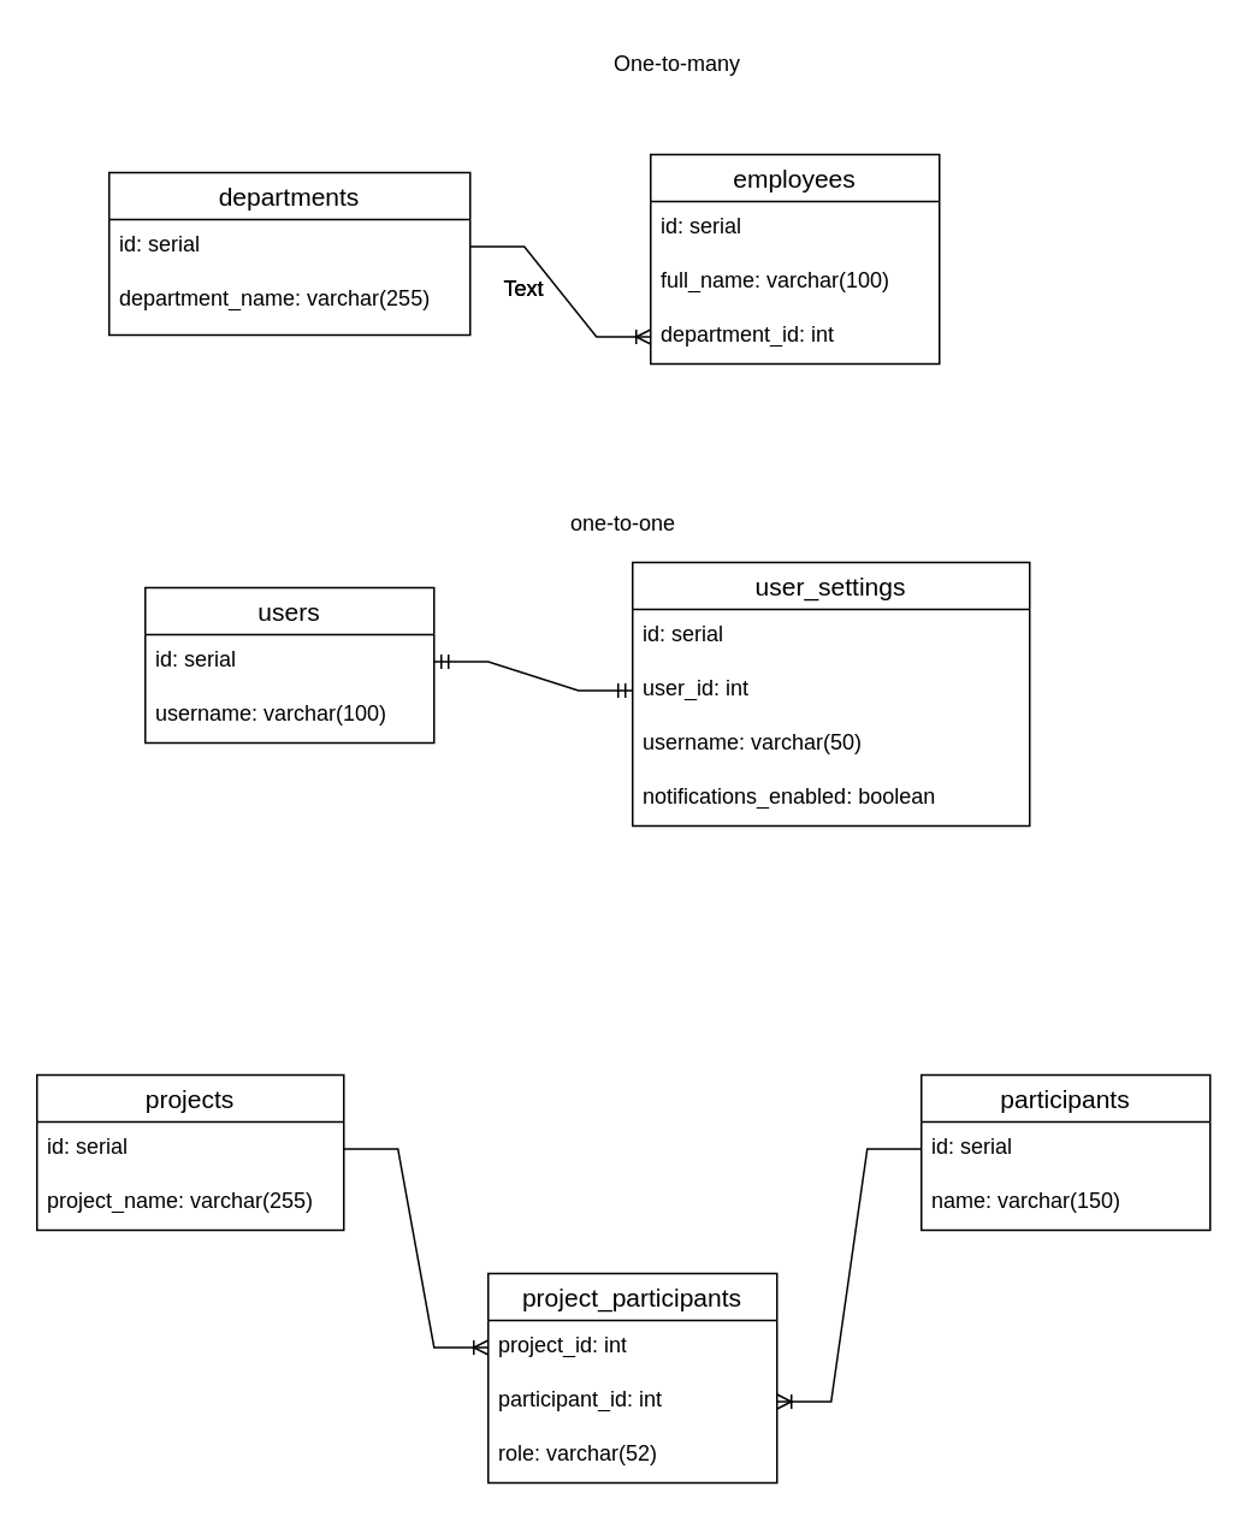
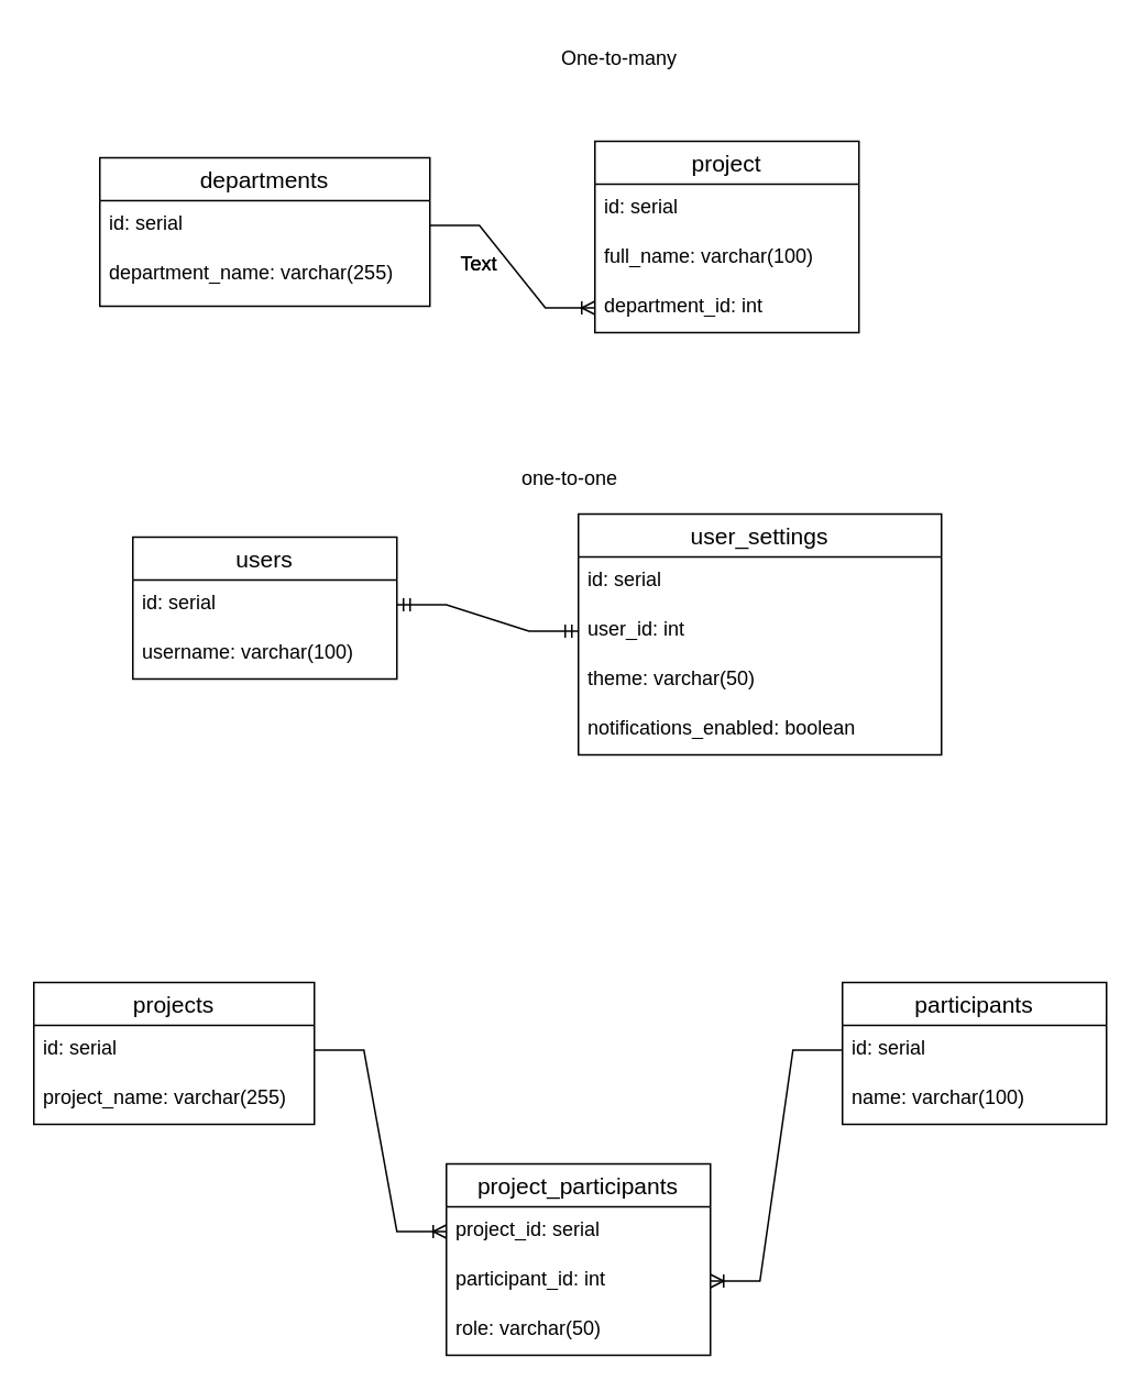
  <mxCell id="0" />
  <mxCell id="1" parent="0" />
  <mxCell id="2" value="departments" style="swimlane;fontStyle=0;childLayout=stackLayout;horizontal=1;startSize=26;horizontalStack=0;resizeParent=1;resizeParentMax=0;resizeLast=0;collapsible=1;marginBottom=0;align=center;fontSize=14;" vertex="1" parent="1"><mxGeometry x="60" y="95" width="200" height="90" as="geometry" /></mxCell>
  <mxCell id="3" value="id: serial" style="text;strokeColor=none;fillColor=none;spacingLeft=4;spacingRight=4;overflow=hidden;rotatable=0;points=[[0,0.5],[1,0.5]];portConstraint=eastwest;fontSize=12;whiteSpace=wrap;html=1;" vertex="1" parent="2"><mxGeometry y="26" width="200" height="30" as="geometry" /></mxCell>
  <mxCell id="4" value="department_name: varchar(255)" style="text;strokeColor=none;fillColor=none;spacingLeft=4;spacingRight=4;overflow=hidden;rotatable=0;points=[[0,0.5],[1,0.5]];portConstraint=eastwest;fontSize=12;whiteSpace=wrap;html=1;" vertex="1" parent="2"><mxGeometry y="56" width="200" height="34" as="geometry" /></mxCell>
- <mxCell id="5" value="employees" style="swimlane;fontStyle=0;childLayout=stackLayout;horizontal=1;startSize=26;horizontalStack=0;resizeParent=1;resizeParentMax=0;resizeLast=0;collapsible=1;marginBottom=0;align=center;fontSize=14;" vertex="1" parent="1"><mxGeometry x="360" y="85" width="160" height="116" as="geometry" /></mxCell>
+ <mxCell id="5" value="project" style="swimlane;fontStyle=0;childLayout=stackLayout;horizontal=1;startSize=26;horizontalStack=0;resizeParent=1;resizeParentMax=0;resizeLast=0;collapsible=1;marginBottom=0;align=center;fontSize=14;" vertex="1" parent="1"><mxGeometry x="360" y="85" width="160" height="116" as="geometry" /></mxCell>
  <mxCell id="6" value="id: serial" style="text;strokeColor=none;fillColor=none;spacingLeft=4;spacingRight=4;overflow=hidden;rotatable=0;points=[[0,0.5],[1,0.5]];portConstraint=eastwest;fontSize=12;whiteSpace=wrap;html=1;" vertex="1" parent="5"><mxGeometry y="26" width="160" height="30" as="geometry" /></mxCell>
  <mxCell id="7" value="full_name: varchar(100)" style="text;strokeColor=none;fillColor=none;spacingLeft=4;spacingRight=4;overflow=hidden;rotatable=0;points=[[0,0.5],[1,0.5]];portConstraint=eastwest;fontSize=12;whiteSpace=wrap;html=1;" vertex="1" parent="5"><mxGeometry y="56" width="160" height="30" as="geometry" /></mxCell>
  <mxCell id="8" value="department_id: int" style="text;strokeColor=none;fillColor=none;spacingLeft=4;spacingRight=4;overflow=hidden;rotatable=0;points=[[0,0.5],[1,0.5]];portConstraint=eastwest;fontSize=12;whiteSpace=wrap;html=1;" vertex="1" parent="5"><mxGeometry y="86" width="160" height="30" as="geometry" /></mxCell>
  <mxCell id="9" value="" style="edgeStyle=entityRelationEdgeStyle;fontSize=12;html=1;endArrow=ERoneToMany;rounded=0;exitX=1;exitY=0.5;exitDx=0;exitDy=0;entryX=0;entryY=0.5;entryDx=0;entryDy=0;" edge="1" parent="1" source="3" target="8"><mxGeometry width="100" height="100" relative="1" as="geometry"><mxPoint x="260" y="255" as="sourcePoint" /><mxPoint x="360" y="155" as="targetPoint" /></mxGeometry></mxCell>
  <mxCell id="10" value="Text" style="text;html=1;align=center;verticalAlign=middle;whiteSpace=wrap;rounded=0;" vertex="1" parent="1"><mxGeometry x="260" y="145" width="60" height="30" as="geometry" /></mxCell>
  <mxCell id="11" value="Text" style="text;html=1;align=center;verticalAlign=middle;whiteSpace=wrap;rounded=0;" vertex="1" parent="1"><mxGeometry x="260" y="145" width="60" height="30" as="geometry" /></mxCell>
  <mxCell id="12" value="Text" style="text;html=1;align=center;verticalAlign=middle;whiteSpace=wrap;rounded=0;" vertex="1" parent="1"><mxGeometry x="260" y="145" width="60" height="30" as="geometry" /></mxCell>
  <mxCell id="13" value="One-to-many" style="text;html=1;align=center;verticalAlign=middle;whiteSpace=wrap;rounded=0;" vertex="1" parent="1"><mxGeometry x="325" y="20" width="100" height="30" as="geometry" /></mxCell>
  <mxCell id="14" value="one-to-one" style="text;html=1;align=center;verticalAlign=middle;whiteSpace=wrap;rounded=0;" vertex="1" parent="1"><mxGeometry x="270" y="275" width="150" height="30" as="geometry" /></mxCell>
  <mxCell id="15" value="users" style="swimlane;fontStyle=0;childLayout=stackLayout;horizontal=1;startSize=26;horizontalStack=0;resizeParent=1;resizeParentMax=0;resizeLast=0;collapsible=1;marginBottom=0;align=center;fontSize=14;" vertex="1" parent="1"><mxGeometry x="80" y="325" width="160" height="86" as="geometry" /></mxCell>
  <mxCell id="16" value="id: serial" style="text;strokeColor=none;fillColor=none;spacingLeft=4;spacingRight=4;overflow=hidden;rotatable=0;points=[[0,0.5],[1,0.5]];portConstraint=eastwest;fontSize=12;whiteSpace=wrap;html=1;" vertex="1" parent="15"><mxGeometry y="26" width="160" height="30" as="geometry" /></mxCell>
  <mxCell id="17" value="username: varchar(100)" style="text;strokeColor=none;fillColor=none;spacingLeft=4;spacingRight=4;overflow=hidden;rotatable=0;points=[[0,0.5],[1,0.5]];portConstraint=eastwest;fontSize=12;whiteSpace=wrap;html=1;" vertex="1" parent="15"><mxGeometry y="56" width="160" height="30" as="geometry" /></mxCell>
  <mxCell id="18" value="user_settings" style="swimlane;fontStyle=0;childLayout=stackLayout;horizontal=1;startSize=26;horizontalStack=0;resizeParent=1;resizeParentMax=0;resizeLast=0;collapsible=1;marginBottom=0;align=center;fontSize=14;" vertex="1" parent="1"><mxGeometry x="350" y="311" width="220" height="146" as="geometry" /></mxCell>
  <mxCell id="19" value="id: serial" style="text;strokeColor=none;fillColor=none;spacingLeft=4;spacingRight=4;overflow=hidden;rotatable=0;points=[[0,0.5],[1,0.5]];portConstraint=eastwest;fontSize=12;whiteSpace=wrap;html=1;" vertex="1" parent="18"><mxGeometry y="26" width="220" height="30" as="geometry" /></mxCell>
  <mxCell id="20" value="user_id: int" style="text;strokeColor=none;fillColor=none;spacingLeft=4;spacingRight=4;overflow=hidden;rotatable=0;points=[[0,0.5],[1,0.5]];portConstraint=eastwest;fontSize=12;whiteSpace=wrap;html=1;" vertex="1" parent="18"><mxGeometry y="56" width="220" height="30" as="geometry" /></mxCell>
- <mxCell id="21" value="username: varchar(50)" style="text;strokeColor=none;fillColor=none;spacingLeft=4;spacingRight=4;overflow=hidden;rotatable=0;points=[[0,0.5],[1,0.5]];portConstraint=eastwest;fontSize=12;whiteSpace=wrap;html=1;" vertex="1" parent="18"><mxGeometry y="86" width="220" height="30" as="geometry" /></mxCell>
+ <mxCell id="21" value="theme: varchar(50)" style="text;strokeColor=none;fillColor=none;spacingLeft=4;spacingRight=4;overflow=hidden;rotatable=0;points=[[0,0.5],[1,0.5]];portConstraint=eastwest;fontSize=12;whiteSpace=wrap;html=1;" vertex="1" parent="18"><mxGeometry y="86" width="220" height="30" as="geometry" /></mxCell>
  <mxCell id="22" value="notifications_enabled: boolean" style="text;strokeColor=none;fillColor=none;spacingLeft=4;spacingRight=4;overflow=hidden;rotatable=0;points=[[0,0.5],[1,0.5]];portConstraint=eastwest;fontSize=12;whiteSpace=wrap;html=1;" vertex="1" parent="18"><mxGeometry y="116" width="220" height="30" as="geometry" /></mxCell>
  <mxCell id="23" value="" style="edgeStyle=entityRelationEdgeStyle;fontSize=12;html=1;endArrow=ERmandOne;startArrow=ERmandOne;rounded=0;entryX=0;entryY=0.5;entryDx=0;entryDy=0;exitX=1;exitY=0.5;exitDx=0;exitDy=0;" edge="1" parent="1" source="16" target="20"><mxGeometry width="100" height="100" relative="1" as="geometry"><mxPoint x="210" y="425" as="sourcePoint" /><mxPoint x="310" y="325" as="targetPoint" /></mxGeometry></mxCell>
  <mxCell id="24" value="projects" style="swimlane;fontStyle=0;childLayout=stackLayout;horizontal=1;startSize=26;horizontalStack=0;resizeParent=1;resizeParentMax=0;resizeLast=0;collapsible=1;marginBottom=0;align=center;fontSize=14;" vertex="1" parent="1"><mxGeometry x="20" y="595" width="170" height="86" as="geometry" /></mxCell>
  <mxCell id="25" value="id: serial" style="text;strokeColor=none;fillColor=none;spacingLeft=4;spacingRight=4;overflow=hidden;rotatable=0;points=[[0,0.5],[1,0.5]];portConstraint=eastwest;fontSize=12;whiteSpace=wrap;html=1;" vertex="1" parent="24"><mxGeometry y="26" width="170" height="30" as="geometry" /></mxCell>
  <mxCell id="26" value="project_name: varchar(255)" style="text;strokeColor=none;fillColor=none;spacingLeft=4;spacingRight=4;overflow=hidden;rotatable=0;points=[[0,0.5],[1,0.5]];portConstraint=eastwest;fontSize=12;whiteSpace=wrap;html=1;" vertex="1" parent="24"><mxGeometry y="56" width="170" height="30" as="geometry" /></mxCell>
  <mxCell id="27" value="project_participants" style="swimlane;fontStyle=0;childLayout=stackLayout;horizontal=1;startSize=26;horizontalStack=0;resizeParent=1;resizeParentMax=0;resizeLast=0;collapsible=1;marginBottom=0;align=center;fontSize=14;" vertex="1" parent="1"><mxGeometry x="270" y="705" width="160" height="116" as="geometry" /></mxCell>
- <mxCell id="28" value="project_id: int" style="text;strokeColor=none;fillColor=none;spacingLeft=4;spacingRight=4;overflow=hidden;rotatable=0;points=[[0,0.5],[1,0.5]];portConstraint=eastwest;fontSize=12;whiteSpace=wrap;html=1;" vertex="1" parent="27"><mxGeometry y="26" width="160" height="30" as="geometry" /></mxCell>
+ <mxCell id="28" value="project_id: serial" style="text;strokeColor=none;fillColor=none;spacingLeft=4;spacingRight=4;overflow=hidden;rotatable=0;points=[[0,0.5],[1,0.5]];portConstraint=eastwest;fontSize=12;whiteSpace=wrap;html=1;" vertex="1" parent="27"><mxGeometry y="26" width="160" height="30" as="geometry" /></mxCell>
  <mxCell id="29" value="participant_id: int" style="text;strokeColor=none;fillColor=none;spacingLeft=4;spacingRight=4;overflow=hidden;rotatable=0;points=[[0,0.5],[1,0.5]];portConstraint=eastwest;fontSize=12;whiteSpace=wrap;html=1;" vertex="1" parent="27"><mxGeometry y="56" width="160" height="30" as="geometry" /></mxCell>
- <mxCell id="30" value="role: varchar(52)" style="text;strokeColor=none;fillColor=none;spacingLeft=4;spacingRight=4;overflow=hidden;rotatable=0;points=[[0,0.5],[1,0.5]];portConstraint=eastwest;fontSize=12;whiteSpace=wrap;html=1;" vertex="1" parent="27"><mxGeometry y="86" width="160" height="30" as="geometry" /></mxCell>
+ <mxCell id="30" value="role: varchar(50)" style="text;strokeColor=none;fillColor=none;spacingLeft=4;spacingRight=4;overflow=hidden;rotatable=0;points=[[0,0.5],[1,0.5]];portConstraint=eastwest;fontSize=12;whiteSpace=wrap;html=1;" vertex="1" parent="27"><mxGeometry y="86" width="160" height="30" as="geometry" /></mxCell>
  <mxCell id="31" value="participants" style="swimlane;fontStyle=0;childLayout=stackLayout;horizontal=1;startSize=26;horizontalStack=0;resizeParent=1;resizeParentMax=0;resizeLast=0;collapsible=1;marginBottom=0;align=center;fontSize=14;" vertex="1" parent="1"><mxGeometry x="510" y="595" width="160" height="86" as="geometry" /></mxCell>
  <mxCell id="32" value="id: serial" style="text;strokeColor=none;fillColor=none;spacingLeft=4;spacingRight=4;overflow=hidden;rotatable=0;points=[[0,0.5],[1,0.5]];portConstraint=eastwest;fontSize=12;whiteSpace=wrap;html=1;" vertex="1" parent="31"><mxGeometry y="26" width="160" height="30" as="geometry" /></mxCell>
- <mxCell id="33" value="name: varchar(150)" style="text;strokeColor=none;fillColor=none;spacingLeft=4;spacingRight=4;overflow=hidden;rotatable=0;points=[[0,0.5],[1,0.5]];portConstraint=eastwest;fontSize=12;whiteSpace=wrap;html=1;" vertex="1" parent="31"><mxGeometry y="56" width="160" height="30" as="geometry" /></mxCell>
+ <mxCell id="33" value="name: varchar(100)" style="text;strokeColor=none;fillColor=none;spacingLeft=4;spacingRight=4;overflow=hidden;rotatable=0;points=[[0,0.5],[1,0.5]];portConstraint=eastwest;fontSize=12;whiteSpace=wrap;html=1;" vertex="1" parent="31"><mxGeometry y="56" width="160" height="30" as="geometry" /></mxCell>
  <mxCell id="34" value="" style="edgeStyle=entityRelationEdgeStyle;fontSize=12;html=1;endArrow=ERoneToMany;rounded=0;entryX=0;entryY=0.5;entryDx=0;entryDy=0;exitX=1;exitY=0.5;exitDx=0;exitDy=0;" edge="1" parent="1" source="25" target="28"><mxGeometry width="100" height="100" relative="1" as="geometry"><mxPoint x="320" y="745" as="sourcePoint" /><mxPoint x="420" y="645" as="targetPoint" /></mxGeometry></mxCell>
  <mxCell id="35" value="" style="edgeStyle=entityRelationEdgeStyle;fontSize=12;html=1;endArrow=ERoneToMany;rounded=0;entryX=1;entryY=0.5;entryDx=0;entryDy=0;exitX=0;exitY=0.5;exitDx=0;exitDy=0;" edge="1" parent="1" source="32" target="29"><mxGeometry width="100" height="100" relative="1" as="geometry"><mxPoint x="230" y="745" as="sourcePoint" /><mxPoint x="330" y="645" as="targetPoint" /></mxGeometry></mxCell>
